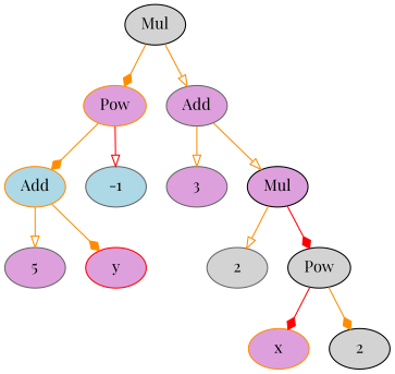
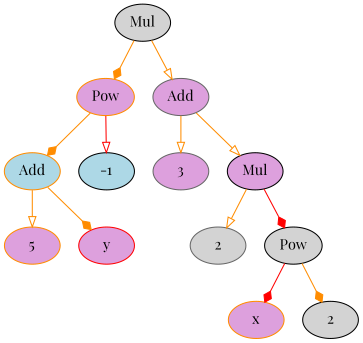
  digraph {
    fontname="Playfair Display"
    ordering=out
    rankdir=TD
    node [color=gray40 fillcolor=plum fontname="Playfair Display" shape=ellipse style=filled]
    edge [arrowhead=diamond color=darkorange fontname="Playfair Display"]
    n1 [color=black fillcolor=lightgrey label=Mul]
    n2 [color=darkorange label=Pow]
    n3 [label=Add]
    n4 [color=darkorange fillcolor=lightblue label=Add]
-   n5 [fillcolor=lightblue label=-1]
+   n5 [color=black fillcolor=lightblue label=-1]
    n6 [label=3]
    n7 [color=black label=Mul]
-   n8 [label=5]
+   n8 [color=darkorange label=5]
    n9 [color=red label=y]
    n10 [fillcolor=lightgrey label=2]
    n11 [color=black fillcolor=lightgrey label=Pow]
    n12 [color=darkorange label=x]
    n13 [color=black fillcolor=lightgrey label=2]
    n1 -> n2
    n1 -> n3 [arrowhead=onormal]
    n2 -> n4
    n2 -> n5 [arrowhead=onormal color=red]
    n3 -> n6 [arrowhead=onormal]
    n3 -> n7 [arrowhead=onormal]
    n4 -> n8 [arrowhead=onormal]
    n4 -> n9
    n7 -> n10 [arrowhead=onormal]
    n7 -> n11 [color=red]
    n11 -> n12 [color=red]
    n11 -> n13
  }
